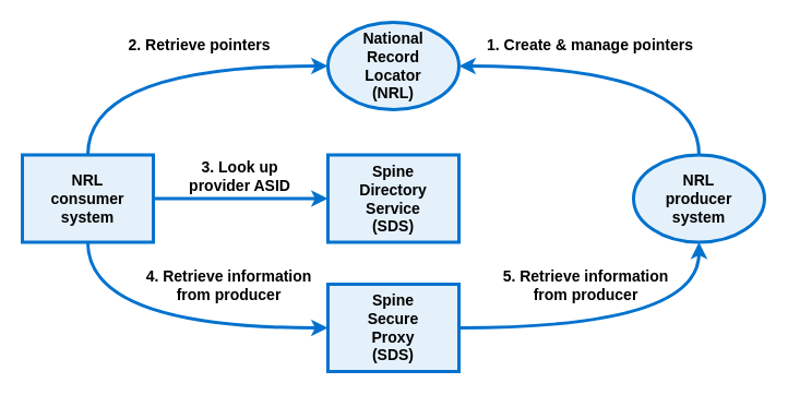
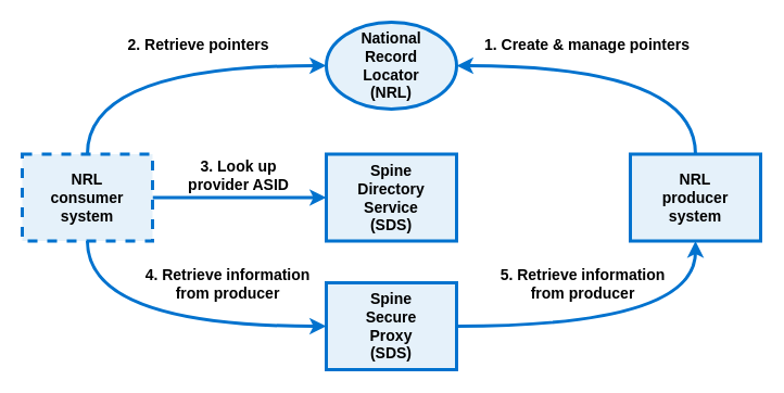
  <mxCell id="0" />
  <mxCell id="1" parent="0" />
  <mxCell id="2" style="edgeStyle=orthogonalEdgeStyle;rounded=0;orthogonalLoop=1;jettySize=auto;html=1;fontSize=14;strokeColor=#0072ce;strokeWidth=3;" edge="1" parent="1" source="8" target="12"><mxGeometry relative="1" as="geometry" /></mxCell>
  <mxCell id="3" value="&lt;b&gt;3. Look up&lt;br&gt;provider ASID&lt;/b&gt;" style="edgeLabel;html=1;align=center;verticalAlign=middle;resizable=0;points=[];fontSize=14;labelBackgroundColor=none;" vertex="1" connectable="0" parent="2"><mxGeometry x="-0.027" y="4" relative="1" as="geometry"><mxPoint y="-17" as="offset" /></mxGeometry></mxCell>
  <mxCell id="4" style="edgeStyle=orthogonalEdgeStyle;rounded=0;orthogonalLoop=1;jettySize=auto;html=1;strokeWidth=3;fontSize=14;curved=1;entryX=0;entryY=0.5;entryDx=0;entryDy=0;exitX=0.5;exitY=1;exitDx=0;exitDy=0;strokeColor=#0072ce;" edge="1" parent="1" source="8" target="11"><mxGeometry relative="1" as="geometry" /></mxCell>
  <mxCell id="5" value="4. Retrieve information&lt;br&gt;from producer" style="edgeLabel;html=1;align=center;verticalAlign=middle;resizable=0;points=[];fontSize=14;fontStyle=1;labelBackgroundColor=none;" vertex="1" connectable="0" parent="4"><mxGeometry x="0.389" y="5" relative="1" as="geometry"><mxPoint y="-35" as="offset" /></mxGeometry></mxCell>
  <mxCell id="6" style="edgeStyle=orthogonalEdgeStyle;curved=1;rounded=0;orthogonalLoop=1;jettySize=auto;html=1;exitX=0.5;exitY=0;exitDx=0;exitDy=0;entryX=0;entryY=0.5;entryDx=0;entryDy=0;strokeWidth=3;fontSize=14;strokeColor=#0072ce;" edge="1" parent="1" source="8" target="13"><mxGeometry relative="1" as="geometry" /></mxCell>
  <mxCell id="7" value="&lt;b&gt;2. Retrieve pointers&lt;/b&gt;" style="edgeLabel;html=1;align=center;verticalAlign=middle;resizable=0;points=[];fontSize=14;labelBackgroundColor=none;" vertex="1" connectable="0" parent="6"><mxGeometry x="0.212" y="-5" relative="1" as="geometry"><mxPoint y="-25" as="offset" /></mxGeometry></mxCell>
- <mxCell id="8" value="NRL&lt;br style=&quot;font-size: 14px;&quot;&gt;consumer&lt;br style=&quot;font-size: 14px;&quot;&gt;system" style="rounded=0;whiteSpace=wrap;html=1;fillColor=#e5f1fa;strokeColor=#0072CE;strokeWidth=3;fontStyle=1;fontSize=14;" vertex="1" parent="1"><mxGeometry x="20" y="141.5" width="120" height="80" as="geometry" /></mxCell>
+ <mxCell id="8" value="NRL&lt;br style=&quot;font-size: 14px;&quot;&gt;consumer&lt;br style=&quot;font-size: 14px;&quot;&gt;system" style="rounded=0;whiteSpace=wrap;html=1;fillColor=#e5f1fa;strokeColor=#0072CE;strokeWidth=3;fontStyle=1;fontSize=14;dashed=1;" vertex="1" parent="1"><mxGeometry x="20" y="141.5" width="120" height="80" as="geometry" /></mxCell>
  <mxCell id="9" style="edgeStyle=orthogonalEdgeStyle;curved=1;rounded=0;orthogonalLoop=1;jettySize=auto;html=1;exitX=1;exitY=0.5;exitDx=0;exitDy=0;entryX=0.5;entryY=1;entryDx=0;entryDy=0;strokeWidth=3;fontSize=14;strokeColor=#0072ce;" edge="1" parent="1" source="11" target="16"><mxGeometry relative="1" as="geometry" /></mxCell>
  <mxCell id="10" value="5. Retrieve information&lt;br&gt;from producer" style="edgeLabel;html=1;align=center;verticalAlign=middle;resizable=0;points=[];fontSize=14;labelBackgroundColor=none;fontStyle=1" vertex="1" connectable="0" parent="9"><mxGeometry x="-0.229" y="8" relative="1" as="geometry"><mxPoint y="-32" as="offset" /></mxGeometry></mxCell>
  <mxCell id="11" value="Spine&lt;br&gt;Secure&lt;br&gt;Proxy&lt;br&gt;(SDS)" style="rounded=0;whiteSpace=wrap;html=1;fillColor=#e5f1fa;strokeColor=#0072CE;strokeWidth=3;fontStyle=1;fontSize=14;" vertex="1" parent="1"><mxGeometry x="300" y="260" width="120" height="80" as="geometry" /></mxCell>
  <mxCell id="12" value="Spine&lt;br&gt;Directory&lt;br&gt;Service&lt;br&gt;(SDS)" style="rounded=0;whiteSpace=wrap;html=1;fillColor=#e5f1fa;strokeColor=#0072CE;strokeWidth=3;fontStyle=1;fontSize=14;" vertex="1" parent="1"><mxGeometry x="300" y="141.5" width="120" height="80" as="geometry" /></mxCell>
  <mxCell id="13" value="National&lt;br&gt;Record&lt;br&gt;Locator&lt;br&gt;(NRL)" style="ellipse;whiteSpace=wrap;html=1;fillColor=#e5f1fa;strokeColor=#0072CE;strokeWidth=3;fontStyle=1;fontSize=14;" vertex="1" parent="1"><mxGeometry x="300" y="20" width="120" height="80" as="geometry" /></mxCell>
  <mxCell id="14" style="edgeStyle=orthogonalEdgeStyle;curved=1;rounded=0;orthogonalLoop=1;jettySize=auto;html=1;exitX=0.5;exitY=0;exitDx=0;exitDy=0;entryX=1;entryY=0.5;entryDx=0;entryDy=0;strokeWidth=3;fontSize=14;strokeColor=#0072ce;" edge="1" parent="1" source="16" target="13"><mxGeometry relative="1" as="geometry" /></mxCell>
  <mxCell id="15" value="&lt;b&gt;1. Create &amp;amp; manage pointers&lt;/b&gt;" style="edgeLabel;html=1;align=center;verticalAlign=middle;resizable=0;points=[];fontSize=14;labelBackgroundColor=none;" vertex="1" connectable="0" parent="14"><mxGeometry x="0.36" y="2" relative="1" as="geometry"><mxPoint x="23" y="-22" as="offset" /></mxGeometry></mxCell>
- <mxCell id="16" value="NRL&lt;br&gt;producer&lt;br&gt;system" style="ellipse;whiteSpace=wrap;html=1;fillColor=#e5f1fa;strokeColor=#0072CE;strokeWidth=3;fontStyle=1;fontSize=14;" vertex="1" parent="1"><mxGeometry x="580" y="141.5" width="120" height="80" as="geometry" /></mxCell>
+ <mxCell id="16" value="NRL&lt;br&gt;producer&lt;br&gt;system" style="rounded=0;whiteSpace=wrap;html=1;fillColor=#e5f1fa;strokeColor=#0072CE;strokeWidth=3;fontStyle=1;fontSize=14;" vertex="1" parent="1"><mxGeometry x="580" y="141.5" width="120" height="80" as="geometry" /></mxCell>
